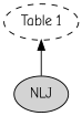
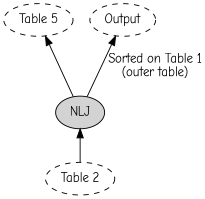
  digraph {
    fontname="Comic Neue"
    rankdir=BT
    node [fontname="Comic Neue" shape=ellipse style=dashed]
    edge [fontname="Comic Neue"]
-   n1 [label="Table 1"]
+   n1 [label="Table 5"]
    n2 [label=NLJ style=filled]
+   n3 [label=Output]
+   n4 [label="Table 2"]
    n2 -> n1
+   n2 -> n3 [label="Sorted on Table 1\n(outer table)"]
+   n4 -> n2
  }
